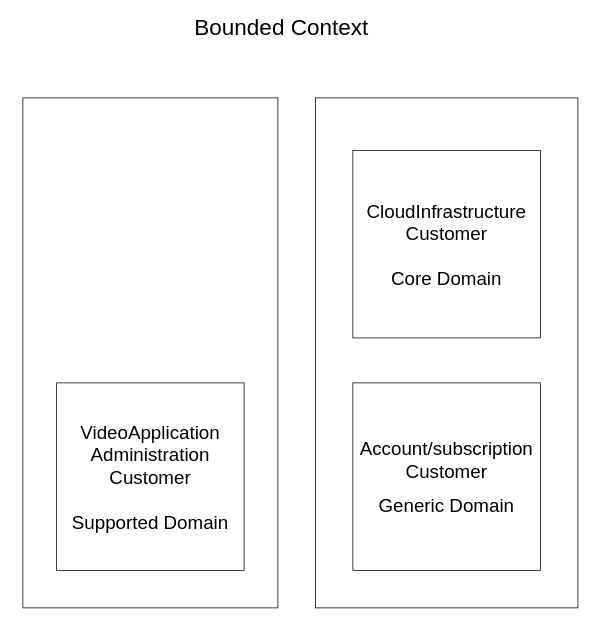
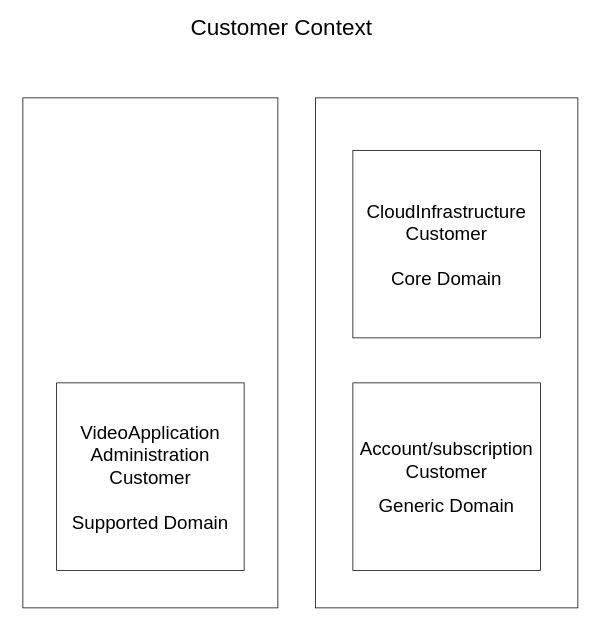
  <mxCell id="0" />
  <mxCell id="1" parent="0" />
  <mxCell id="2" value="" style="rounded=0;whiteSpace=wrap;html=1;" vertex="1" parent="1"><mxGeometry x="30" y="130" width="340" height="680" as="geometry" /></mxCell>
  <mxCell id="3" value="" style="rounded=0;whiteSpace=wrap;html=1;" vertex="1" parent="1"><mxGeometry x="420" y="130" width="350" height="680" as="geometry" /></mxCell>
  <mxCell id="4" value="&lt;font style=&quot;font-size: 25px;&quot;&gt;CloudInfrastructure&lt;br&gt;Customer&lt;br&gt;&lt;br&gt;Core Domain&lt;br&gt;&lt;/font&gt;" style="whiteSpace=wrap;html=1;aspect=fixed;" vertex="1" parent="1"><mxGeometry x="470" y="200" width="250" height="250" as="geometry" /></mxCell>
  <mxCell id="5" value="&lt;font style=&quot;font-size: 25px;&quot;&gt;Account/subscription&lt;br&gt;Customer&lt;br&gt;&lt;/font&gt;&lt;br&gt;&lt;span style=&quot;font-size: 25px;&quot;&gt;Generic Domain&lt;/span&gt;&lt;span style=&quot;font-size: 25px;&quot;&gt;&lt;br&gt;&lt;/span&gt;" style="whiteSpace=wrap;html=1;aspect=fixed;" vertex="1" parent="1"><mxGeometry x="470" y="510" width="250" height="250" as="geometry" /></mxCell>
  <mxCell id="6" value="&lt;font style=&quot;font-size: 25px;&quot;&gt;VideoApplication&lt;br&gt;Administration&lt;br&gt;Customer&lt;br&gt;&lt;br&gt;Supported Domain&lt;br&gt;&lt;/font&gt;" style="whiteSpace=wrap;html=1;aspect=fixed;" vertex="1" parent="1"><mxGeometry x="75" y="510" width="250" height="250" as="geometry" /></mxCell>
- <mxCell id="7" value="&lt;span style=&quot;font-size: 30px;&quot;&gt;Bounded Context&lt;/span&gt;" style="text;html=1;strokeColor=none;fillColor=none;align=center;verticalAlign=middle;whiteSpace=wrap;rounded=0;" vertex="1" parent="1"><mxGeometry x="20" y="20" width="710" height="30" as="geometry" /></mxCell>
+ <mxCell id="7" value="&lt;span style=&quot;font-size: 30px;&quot;&gt;Customer Context&lt;/span&gt;" style="text;html=1;strokeColor=none;fillColor=none;align=center;verticalAlign=middle;whiteSpace=wrap;rounded=0;" vertex="1" parent="1"><mxGeometry x="20" y="20" width="710" height="30" as="geometry" /></mxCell>
